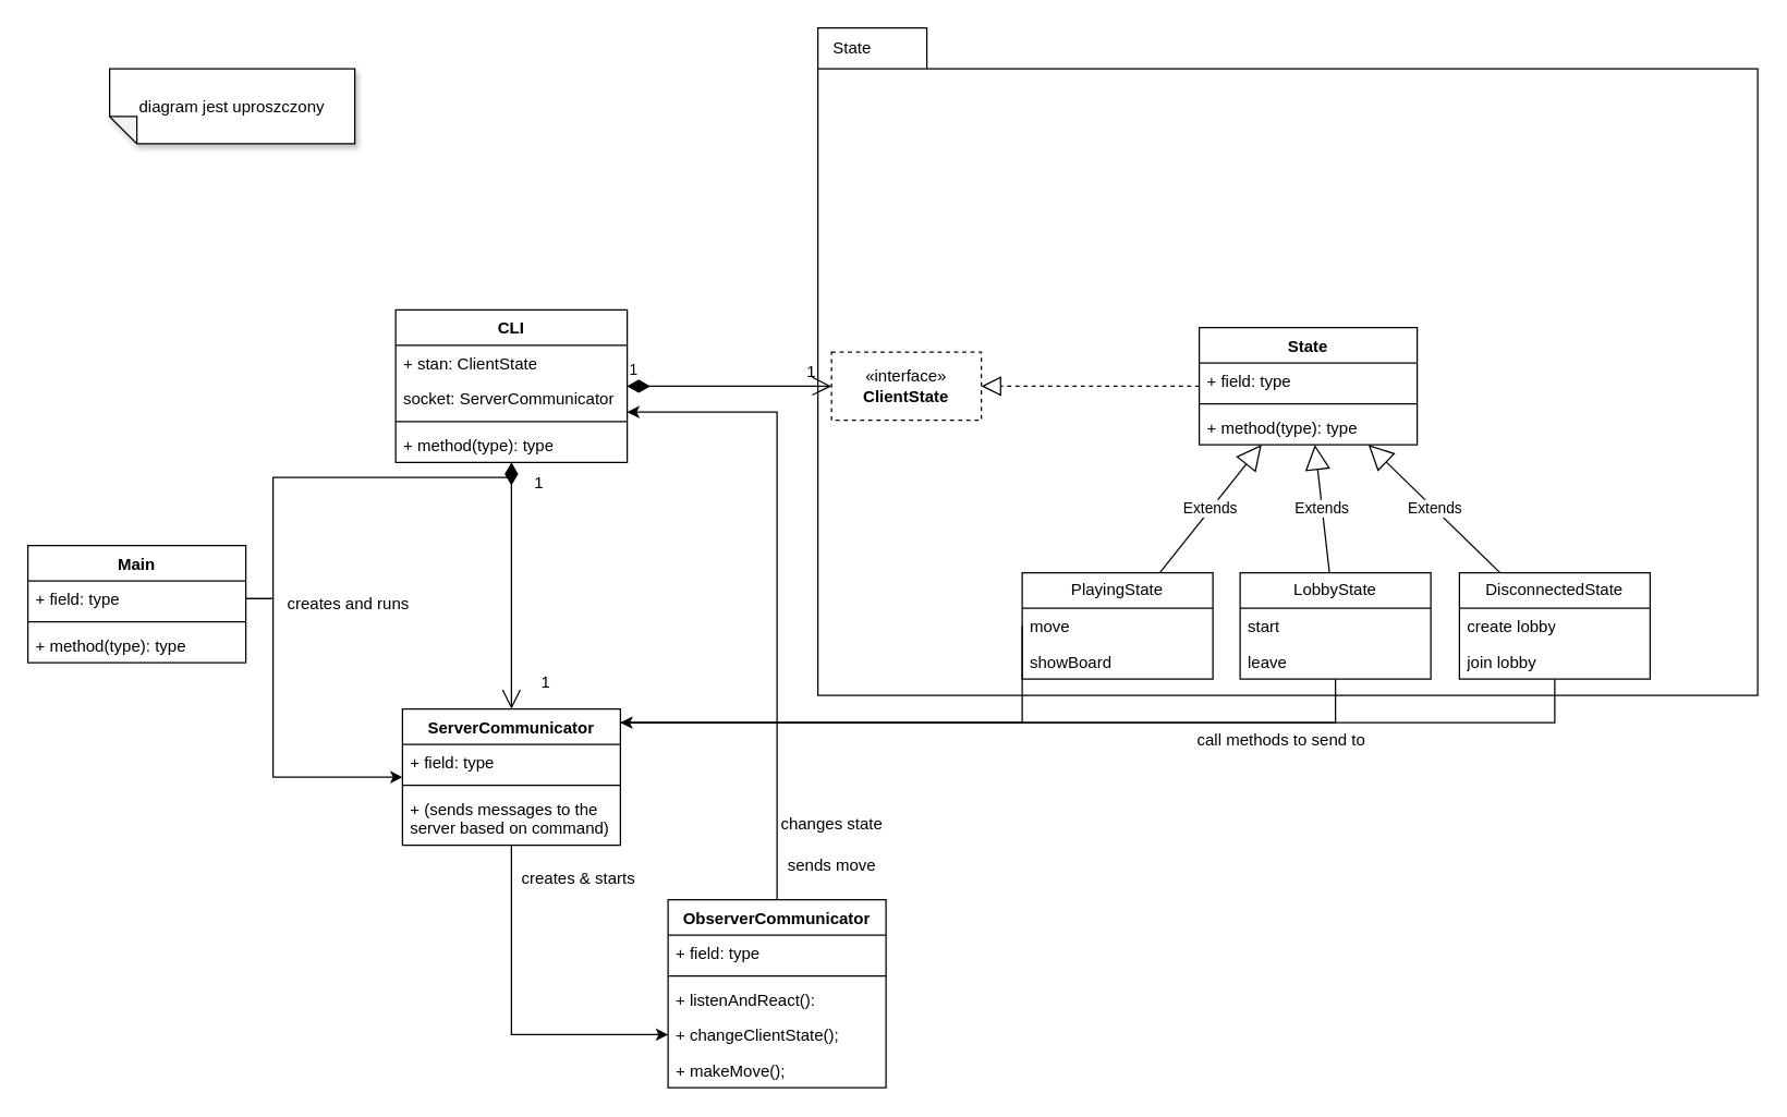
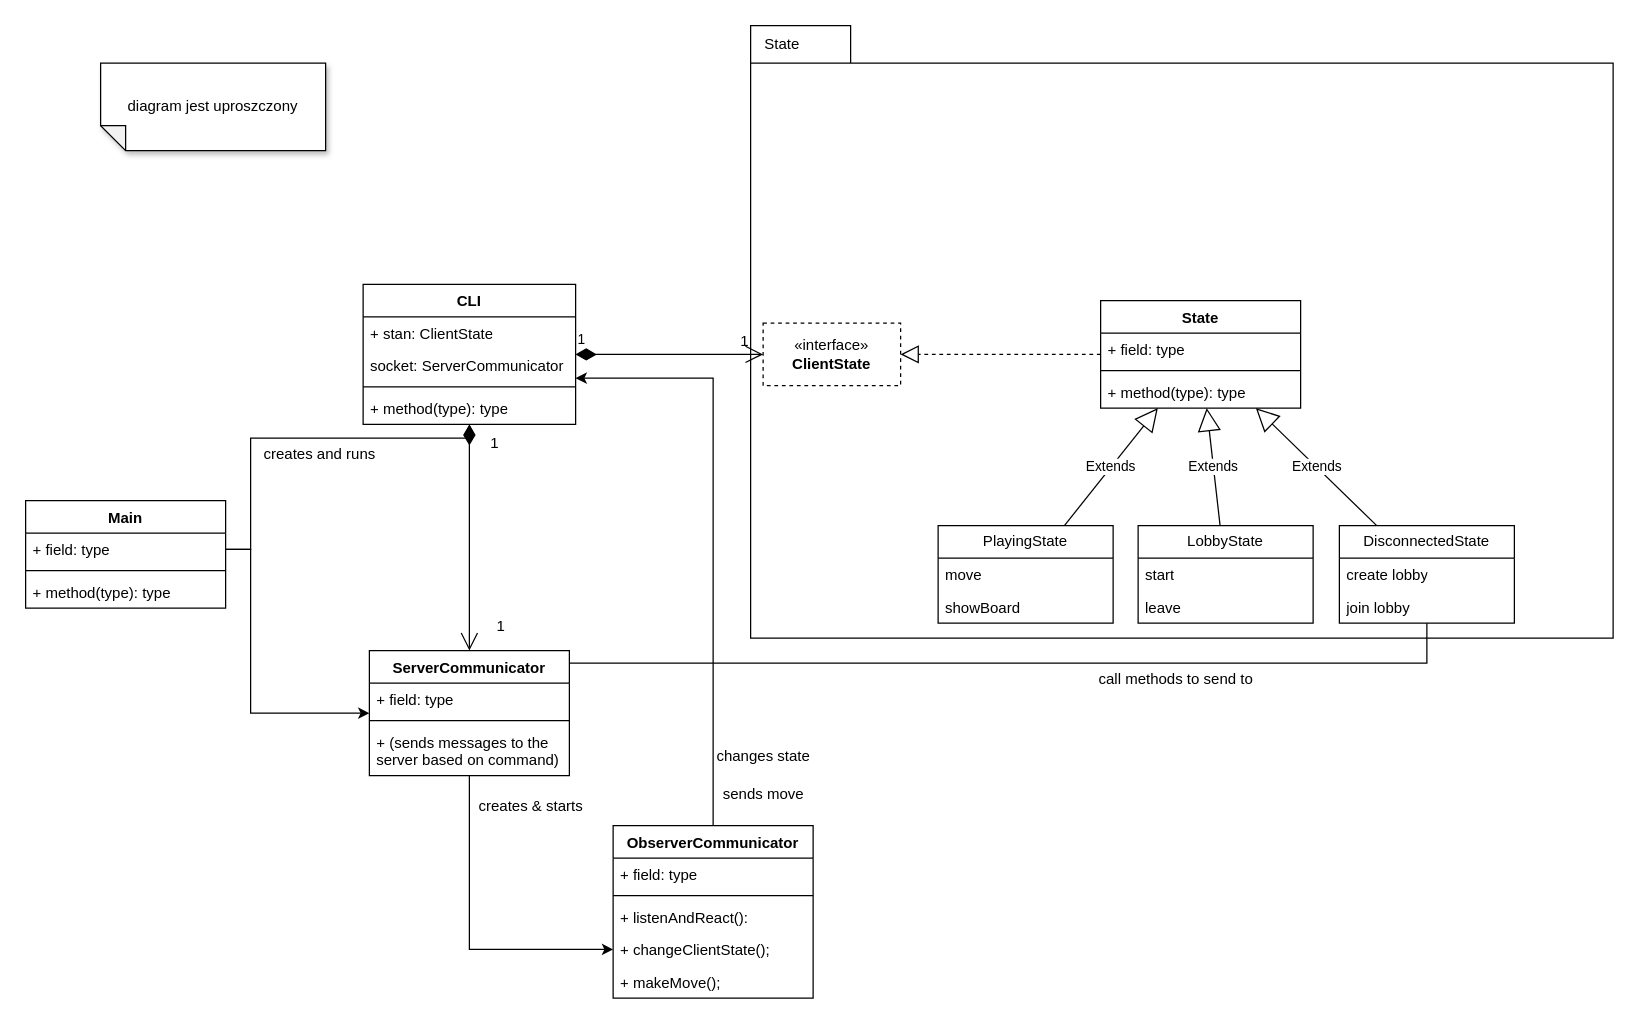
  <mxCell id="0" />
  <mxCell id="1" parent="0" />
  <mxCell id="2" value="" style="shape=folder;fontStyle=1;tabWidth=80;tabHeight=30;tabPosition=left;html=1;boundedLbl=1;whiteSpace=wrap;" vertex="1" parent="1"><mxGeometry x="600" y="20" width="690" height="490" as="geometry" /></mxCell>
  <mxCell id="3" value="CLI" style="swimlane;fontStyle=1;align=center;verticalAlign=top;childLayout=stackLayout;horizontal=1;startSize=26;horizontalStack=0;resizeParent=1;resizeParentMax=0;resizeLast=0;collapsible=1;marginBottom=0;whiteSpace=wrap;html=1;" vertex="1" parent="1"><mxGeometry x="290" y="227" width="170" height="112" as="geometry" /></mxCell>
  <mxCell id="4" value="+ stan: ClientState" style="text;strokeColor=none;fillColor=none;align=left;verticalAlign=top;spacingLeft=4;spacingRight=4;overflow=hidden;rotatable=0;points=[[0,0.5],[1,0.5]];portConstraint=eastwest;whiteSpace=wrap;html=1;" vertex="1" parent="3"><mxGeometry y="26" width="170" height="26" as="geometry" /></mxCell>
  <mxCell id="5" value="socket: ServerCommunicator" style="text;strokeColor=none;fillColor=none;align=left;verticalAlign=top;spacingLeft=4;spacingRight=4;overflow=hidden;rotatable=0;points=[[0,0.5],[1,0.5]];portConstraint=eastwest;whiteSpace=wrap;html=1;" vertex="1" parent="3"><mxGeometry y="52" width="170" height="26" as="geometry" /></mxCell>
  <mxCell id="6" value="" style="line;strokeWidth=1;fillColor=none;align=left;verticalAlign=middle;spacingTop=-1;spacingLeft=3;spacingRight=3;rotatable=0;labelPosition=right;points=[];portConstraint=eastwest;strokeColor=inherit;" vertex="1" parent="3"><mxGeometry y="78" width="170" height="8" as="geometry" /></mxCell>
  <mxCell id="7" value="+ method(type): type" style="text;strokeColor=none;fillColor=none;align=left;verticalAlign=top;spacingLeft=4;spacingRight=4;overflow=hidden;rotatable=0;points=[[0,0.5],[1,0.5]];portConstraint=eastwest;whiteSpace=wrap;html=1;" vertex="1" parent="3"><mxGeometry y="86" width="170" height="26" as="geometry" /></mxCell>
  <mxCell id="8" value="«interface»&lt;br&gt;&lt;b&gt;ClientState&lt;/b&gt;" style="html=1;whiteSpace=wrap;dashed=1;" vertex="1" parent="1"><mxGeometry x="610" y="258" width="110" height="50" as="geometry" /></mxCell>
  <mxCell id="9" value="1" style="endArrow=open;html=1;endSize=12;startArrow=diamondThin;startSize=14;startFill=1;edgeStyle=orthogonalEdgeStyle;align=left;verticalAlign=bottom;rounded=0;exitX=1;exitY=0.5;exitDx=0;exitDy=0;entryX=0;entryY=0.5;entryDx=0;entryDy=0;" edge="1" parent="1" source="3" target="8"><mxGeometry x="-1" y="3" relative="1" as="geometry"><mxPoint x="500" y="350" as="sourcePoint" /><mxPoint x="660" y="350" as="targetPoint" /></mxGeometry></mxCell>
  <mxCell id="10" value="1" style="text;html=1;align=center;verticalAlign=middle;resizable=0;points=[];autosize=1;strokeColor=none;fillColor=none;" vertex="1" parent="1"><mxGeometry x="580" y="258" width="30" height="30" as="geometry" /></mxCell>
  <mxCell id="11" value="" style="endArrow=block;dashed=1;endFill=0;endSize=12;html=1;rounded=0;entryX=1;entryY=0.5;entryDx=0;entryDy=0;" edge="1" parent="1" source="12" target="8"><mxGeometry width="160" relative="1" as="geometry"><mxPoint x="840" y="320" as="sourcePoint" /><mxPoint x="790" y="250" as="targetPoint" /></mxGeometry></mxCell>
  <mxCell id="12" value="State" style="swimlane;fontStyle=1;align=center;verticalAlign=top;childLayout=stackLayout;horizontal=1;startSize=26;horizontalStack=0;resizeParent=1;resizeParentMax=0;resizeLast=0;collapsible=1;marginBottom=0;whiteSpace=wrap;html=1;" vertex="1" parent="1"><mxGeometry x="880" y="240" width="160" height="86" as="geometry" /></mxCell>
  <mxCell id="13" value="+ field: type" style="text;strokeColor=none;fillColor=none;align=left;verticalAlign=top;spacingLeft=4;spacingRight=4;overflow=hidden;rotatable=0;points=[[0,0.5],[1,0.5]];portConstraint=eastwest;whiteSpace=wrap;html=1;" vertex="1" parent="12"><mxGeometry y="26" width="160" height="26" as="geometry" /></mxCell>
  <mxCell id="14" value="" style="line;strokeWidth=1;fillColor=none;align=left;verticalAlign=middle;spacingTop=-1;spacingLeft=3;spacingRight=3;rotatable=0;labelPosition=right;points=[];portConstraint=eastwest;strokeColor=inherit;" vertex="1" parent="12"><mxGeometry y="52" width="160" height="8" as="geometry" /></mxCell>
  <mxCell id="15" value="+ method(type): type" style="text;strokeColor=none;fillColor=none;align=left;verticalAlign=top;spacingLeft=4;spacingRight=4;overflow=hidden;rotatable=0;points=[[0,0.5],[1,0.5]];portConstraint=eastwest;whiteSpace=wrap;html=1;" vertex="1" parent="12"><mxGeometry y="60" width="160" height="26" as="geometry" /></mxCell>
  <mxCell id="16" value="Extends" style="endArrow=block;endSize=16;endFill=0;html=1;rounded=0;" edge="1" parent="1" source="17" target="12"><mxGeometry width="160" relative="1" as="geometry"><mxPoint x="860" y="410" as="sourcePoint" /><mxPoint x="800" y="340" as="targetPoint" /><Array as="points" /></mxGeometry></mxCell>
  <mxCell id="17" value="PlayingState" style="swimlane;fontStyle=0;childLayout=stackLayout;horizontal=1;startSize=26;fillColor=none;horizontalStack=0;resizeParent=1;resizeParentMax=0;resizeLast=0;collapsible=1;marginBottom=0;whiteSpace=wrap;html=1;" vertex="1" parent="1"><mxGeometry x="750" y="420" width="140" height="78" as="geometry" /></mxCell>
  <mxCell id="18" value="move" style="text;strokeColor=none;fillColor=none;align=left;verticalAlign=top;spacingLeft=4;spacingRight=4;overflow=hidden;rotatable=0;points=[[0,0.5],[1,0.5]];portConstraint=eastwest;whiteSpace=wrap;html=1;" vertex="1" parent="17"><mxGeometry y="26" width="140" height="26" as="geometry" /></mxCell>
  <mxCell id="19" value="showBoard" style="text;strokeColor=none;fillColor=none;align=left;verticalAlign=top;spacingLeft=4;spacingRight=4;overflow=hidden;rotatable=0;points=[[0,0.5],[1,0.5]];portConstraint=eastwest;whiteSpace=wrap;html=1;" vertex="1" parent="17"><mxGeometry y="52" width="140" height="26" as="geometry" /></mxCell>
  <mxCell id="20" value="Extends" style="endArrow=block;endSize=16;endFill=0;html=1;rounded=0;" edge="1" parent="1" source="22" target="12"><mxGeometry width="160" relative="1" as="geometry"><mxPoint x="1100" y="424" as="sourcePoint" /><mxPoint x="1200" y="340" as="targetPoint" /></mxGeometry></mxCell>
- <mxCell id="21" style="edgeStyle=orthogonalEdgeStyle;rounded=0;orthogonalLoop=1;jettySize=auto;html=1;exitX=0.5;exitY=1;exitDx=0;exitDy=0;entryX=0.75;entryY=0;entryDx=0;entryDy=0;" edge="1" parent="1" source="22" target="32"><mxGeometry relative="1" as="geometry"><Array as="points"><mxPoint x="980" y="530" /><mxPoint x="415" y="530" /></Array></mxGeometry></mxCell>
  <mxCell id="22" value="LobbyState" style="swimlane;fontStyle=0;childLayout=stackLayout;horizontal=1;startSize=26;fillColor=none;horizontalStack=0;resizeParent=1;resizeParentMax=0;resizeLast=0;collapsible=1;marginBottom=0;whiteSpace=wrap;html=1;" vertex="1" parent="1"><mxGeometry x="910" y="420" width="140" height="78" as="geometry" /></mxCell>
  <mxCell id="23" value="start" style="text;strokeColor=none;fillColor=none;align=left;verticalAlign=top;spacingLeft=4;spacingRight=4;overflow=hidden;rotatable=0;points=[[0,0.5],[1,0.5]];portConstraint=eastwest;whiteSpace=wrap;html=1;" vertex="1" parent="22"><mxGeometry y="26" width="140" height="26" as="geometry" /></mxCell>
  <mxCell id="24" value="leave" style="text;strokeColor=none;fillColor=none;align=left;verticalAlign=top;spacingLeft=4;spacingRight=4;overflow=hidden;rotatable=0;points=[[0,0.5],[1,0.5]];portConstraint=eastwest;whiteSpace=wrap;html=1;" vertex="1" parent="22"><mxGeometry y="52" width="140" height="26" as="geometry" /></mxCell>
  <mxCell id="25" value="Extends" style="endArrow=block;endSize=16;endFill=0;html=1;rounded=0;" edge="1" parent="1" source="27" target="12"><mxGeometry width="160" relative="1" as="geometry"><mxPoint x="1261" y="424" as="sourcePoint" /><mxPoint x="1137" y="326" as="targetPoint" /></mxGeometry></mxCell>
  <mxCell id="26" style="edgeStyle=orthogonalEdgeStyle;rounded=0;orthogonalLoop=1;jettySize=auto;html=1;exitX=0.5;exitY=1;exitDx=0;exitDy=0;entryX=0.75;entryY=0;entryDx=0;entryDy=0;" edge="1" parent="1" source="27" target="32"><mxGeometry relative="1" as="geometry"><Array as="points"><mxPoint x="1141" y="530" /><mxPoint x="415" y="530" /></Array></mxGeometry></mxCell>
  <mxCell id="27" value="DisconnectedState" style="swimlane;fontStyle=0;childLayout=stackLayout;horizontal=1;startSize=26;fillColor=none;horizontalStack=0;resizeParent=1;resizeParentMax=0;resizeLast=0;collapsible=1;marginBottom=0;whiteSpace=wrap;html=1;" vertex="1" parent="1"><mxGeometry x="1071" y="420" width="140" height="78" as="geometry" /></mxCell>
  <mxCell id="28" value="create lobby" style="text;strokeColor=none;fillColor=none;align=left;verticalAlign=top;spacingLeft=4;spacingRight=4;overflow=hidden;rotatable=0;points=[[0,0.5],[1,0.5]];portConstraint=eastwest;whiteSpace=wrap;html=1;" vertex="1" parent="27"><mxGeometry y="26" width="140" height="26" as="geometry" /></mxCell>
  <mxCell id="29" value="join lobby" style="text;strokeColor=none;fillColor=none;align=left;verticalAlign=top;spacingLeft=4;spacingRight=4;overflow=hidden;rotatable=0;points=[[0,0.5],[1,0.5]];portConstraint=eastwest;whiteSpace=wrap;html=1;" vertex="1" parent="27"><mxGeometry y="52" width="140" height="26" as="geometry" /></mxCell>
  <mxCell id="30" value="" style="endArrow=open;html=1;endSize=12;startArrow=diamondThin;startSize=14;startFill=1;edgeStyle=orthogonalEdgeStyle;align=left;verticalAlign=bottom;rounded=0;" edge="1" parent="1" source="3" target="32"><mxGeometry x="-1" y="3" relative="1" as="geometry"><mxPoint x="440" y="339" as="sourcePoint" /><mxPoint x="520" y="544" as="targetPoint" /><Array as="points" /></mxGeometry></mxCell>
  <mxCell id="31" style="edgeStyle=orthogonalEdgeStyle;rounded=0;orthogonalLoop=1;jettySize=auto;html=1;exitX=0.5;exitY=1;exitDx=0;exitDy=0;entryX=0;entryY=0.5;entryDx=0;entryDy=0;" edge="1" parent="1" source="32" target="40"><mxGeometry relative="1" as="geometry" /></mxCell>
  <mxCell id="32" value="ServerCommunicator" style="swimlane;fontStyle=1;align=center;verticalAlign=top;childLayout=stackLayout;horizontal=1;startSize=26;horizontalStack=0;resizeParent=1;resizeParentMax=0;resizeLast=0;collapsible=1;marginBottom=0;whiteSpace=wrap;html=1;" vertex="1" parent="1"><mxGeometry x="295" y="520" width="160" height="100" as="geometry" /></mxCell>
  <mxCell id="33" value="+ field: type" style="text;strokeColor=none;fillColor=none;align=left;verticalAlign=top;spacingLeft=4;spacingRight=4;overflow=hidden;rotatable=0;points=[[0,0.5],[1,0.5]];portConstraint=eastwest;whiteSpace=wrap;html=1;" vertex="1" parent="32"><mxGeometry y="26" width="160" height="26" as="geometry" /></mxCell>
  <mxCell id="34" value="" style="line;strokeWidth=1;fillColor=none;align=left;verticalAlign=middle;spacingTop=-1;spacingLeft=3;spacingRight=3;rotatable=0;labelPosition=right;points=[];portConstraint=eastwest;strokeColor=inherit;" vertex="1" parent="32"><mxGeometry y="52" width="160" height="8" as="geometry" /></mxCell>
  <mxCell id="35" value="&lt;div&gt;+ (sends messages to the server based on command)&lt;/div&gt;&lt;div&gt;&lt;br&gt;&lt;/div&gt;" style="text;strokeColor=none;fillColor=none;align=left;verticalAlign=top;spacingLeft=4;spacingRight=4;overflow=hidden;rotatable=0;points=[[0,0.5],[1,0.5]];portConstraint=eastwest;whiteSpace=wrap;html=1;" vertex="1" parent="32"><mxGeometry y="60" width="160" height="40" as="geometry" /></mxCell>
  <mxCell id="36" value="ObserverCommunicator" style="swimlane;fontStyle=1;align=center;verticalAlign=top;childLayout=stackLayout;horizontal=1;startSize=26;horizontalStack=0;resizeParent=1;resizeParentMax=0;resizeLast=0;collapsible=1;marginBottom=0;whiteSpace=wrap;html=1;" vertex="1" parent="1"><mxGeometry x="490" y="660" width="160" height="138" as="geometry" /></mxCell>
  <mxCell id="37" value="+ field: type" style="text;strokeColor=none;fillColor=none;align=left;verticalAlign=top;spacingLeft=4;spacingRight=4;overflow=hidden;rotatable=0;points=[[0,0.5],[1,0.5]];portConstraint=eastwest;whiteSpace=wrap;html=1;" vertex="1" parent="36"><mxGeometry y="26" width="160" height="26" as="geometry" /></mxCell>
  <mxCell id="38" value="" style="line;strokeWidth=1;fillColor=none;align=left;verticalAlign=middle;spacingTop=-1;spacingLeft=3;spacingRight=3;rotatable=0;labelPosition=right;points=[];portConstraint=eastwest;strokeColor=inherit;" vertex="1" parent="36"><mxGeometry y="52" width="160" height="8" as="geometry" /></mxCell>
  <mxCell id="39" value="&lt;div&gt;+ listenAndReact():&lt;/div&gt;" style="text;strokeColor=none;fillColor=none;align=left;verticalAlign=top;spacingLeft=4;spacingRight=4;overflow=hidden;rotatable=0;points=[[0,0.5],[1,0.5]];portConstraint=eastwest;whiteSpace=wrap;html=1;" vertex="1" parent="36"><mxGeometry y="60" width="160" height="26" as="geometry" /></mxCell>
  <mxCell id="40" value="&lt;div&gt;+ changeClientState();&lt;/div&gt;&lt;div&gt;&lt;br&gt;&lt;/div&gt;" style="text;strokeColor=none;fillColor=none;align=left;verticalAlign=top;spacingLeft=4;spacingRight=4;overflow=hidden;rotatable=0;points=[[0,0.5],[1,0.5]];portConstraint=eastwest;whiteSpace=wrap;html=1;" vertex="1" parent="36"><mxGeometry y="86" width="160" height="26" as="geometry" /></mxCell>
  <mxCell id="41" value="+ makeMove();" style="text;strokeColor=none;fillColor=none;align=left;verticalAlign=top;spacingLeft=4;spacingRight=4;overflow=hidden;rotatable=0;points=[[0,0.5],[1,0.5]];portConstraint=eastwest;whiteSpace=wrap;html=1;" vertex="1" parent="36"><mxGeometry y="112" width="160" height="26" as="geometry" /></mxCell>
  <mxCell id="42" value="State" style="text;html=1;align=center;verticalAlign=middle;resizable=0;points=[];autosize=1;strokeColor=none;fillColor=none;" vertex="1" parent="1"><mxGeometry x="600" y="20" width="50" height="30" as="geometry" /></mxCell>
  <mxCell id="43" value="creates &amp;amp; starts" style="text;html=1;align=center;verticalAlign=middle;resizable=0;points=[];autosize=1;strokeColor=none;fillColor=none;" vertex="1" parent="1"><mxGeometry x="369" y="630" width="110" height="30" as="geometry" /></mxCell>
  <mxCell id="44" style="edgeStyle=orthogonalEdgeStyle;rounded=0;orthogonalLoop=1;jettySize=auto;html=1;exitX=0.5;exitY=0;exitDx=0;exitDy=0;entryX=1;entryY=0.885;entryDx=0;entryDy=0;entryPerimeter=0;" edge="1" parent="1" source="36" target="5"><mxGeometry relative="1" as="geometry" /></mxCell>
  <mxCell id="45" value="changes state" style="text;html=1;align=center;verticalAlign=middle;resizable=0;points=[];autosize=1;strokeColor=none;fillColor=none;" vertex="1" parent="1"><mxGeometry x="560" y="590" width="100" height="30" as="geometry" /></mxCell>
  <mxCell id="46" value="sends move" style="text;html=1;align=center;verticalAlign=middle;resizable=0;points=[];autosize=1;strokeColor=none;fillColor=none;" vertex="1" parent="1"><mxGeometry x="565" y="620" width="90" height="30" as="geometry" /></mxCell>
- <mxCell id="47" style="edgeStyle=orthogonalEdgeStyle;rounded=0;orthogonalLoop=1;jettySize=auto;html=1;exitX=0;exitY=0.5;exitDx=0;exitDy=0;" edge="1" parent="1" source="18" target="32"><mxGeometry relative="1" as="geometry"><mxPoint x="510" y="500" as="targetPoint" /><Array as="points"><mxPoint x="750" y="530" /></Array></mxGeometry></mxCell>
  <mxCell id="48" value="call methods to send to" style="text;html=1;align=center;verticalAlign=middle;resizable=0;points=[];autosize=1;strokeColor=none;fillColor=none;" vertex="1" parent="1"><mxGeometry x="865" y="528" width="150" height="30" as="geometry" /></mxCell>
  <mxCell id="49" value="Main" style="swimlane;fontStyle=1;align=center;verticalAlign=top;childLayout=stackLayout;horizontal=1;startSize=26;horizontalStack=0;resizeParent=1;resizeParentMax=0;resizeLast=0;collapsible=1;marginBottom=0;whiteSpace=wrap;html=1;" vertex="1" parent="1"><mxGeometry x="20" y="400" width="160" height="86" as="geometry" /></mxCell>
  <mxCell id="50" value="+ field: type" style="text;strokeColor=none;fillColor=none;align=left;verticalAlign=top;spacingLeft=4;spacingRight=4;overflow=hidden;rotatable=0;points=[[0,0.5],[1,0.5]];portConstraint=eastwest;whiteSpace=wrap;html=1;" vertex="1" parent="49"><mxGeometry y="26" width="160" height="26" as="geometry" /></mxCell>
  <mxCell id="51" value="" style="line;strokeWidth=1;fillColor=none;align=left;verticalAlign=middle;spacingTop=-1;spacingLeft=3;spacingRight=3;rotatable=0;labelPosition=right;points=[];portConstraint=eastwest;strokeColor=inherit;" vertex="1" parent="49"><mxGeometry y="52" width="160" height="8" as="geometry" /></mxCell>
  <mxCell id="52" value="+ method(type): type" style="text;strokeColor=none;fillColor=none;align=left;verticalAlign=top;spacingLeft=4;spacingRight=4;overflow=hidden;rotatable=0;points=[[0,0.5],[1,0.5]];portConstraint=eastwest;whiteSpace=wrap;html=1;" vertex="1" parent="49"><mxGeometry y="60" width="160" height="26" as="geometry" /></mxCell>
  <mxCell id="53" style="edgeStyle=orthogonalEdgeStyle;rounded=0;orthogonalLoop=1;jettySize=auto;html=1;exitX=1;exitY=0.5;exitDx=0;exitDy=0;" edge="1" parent="1" source="50" target="32"><mxGeometry relative="1" as="geometry"><Array as="points"><mxPoint x="200" y="439" /><mxPoint x="200" y="570" /></Array></mxGeometry></mxCell>
  <mxCell id="54" style="edgeStyle=orthogonalEdgeStyle;rounded=0;orthogonalLoop=1;jettySize=auto;html=1;exitX=1;exitY=0.5;exitDx=0;exitDy=0;" edge="1" parent="1" source="50" target="3"><mxGeometry relative="1" as="geometry"><Array as="points"><mxPoint x="200" y="439" /><mxPoint x="200" y="350" /><mxPoint x="375" y="350" /></Array></mxGeometry></mxCell>
- <mxCell id="55" value="creates and runs" style="text;html=1;align=center;verticalAlign=middle;resizable=0;points=[];autosize=1;strokeColor=none;fillColor=none;" vertex="1" parent="1"><mxGeometry x="200" y="428" width="110" height="30" as="geometry" /></mxCell>
- <mxCell id="56" value="diagram jest uproszczony" style="shape=note;whiteSpace=wrap;html=1;backgroundOutline=1;darkOpacity=0.05;fillStyle=solid;direction=west;gradientDirection=north;shadow=1;size=20;pointerEvents=1;" vertex="1" parent="1"><mxGeometry x="80" y="50" width="180" height="55" as="geometry" /></mxCell>
+ <mxCell id="55" value="creates and runs" style="text;html=1;align=center;verticalAlign=middle;resizable=0;points=[];autosize=1;strokeColor=none;fillColor=none;" vertex="1" parent="1"><mxGeometry x="200" y="348" width="110" height="30" as="geometry" /></mxCell>
+ <mxCell id="56" value="diagram jest uproszczony" style="shape=note;whiteSpace=wrap;html=1;backgroundOutline=1;darkOpacity=0.05;fillStyle=solid;direction=west;gradientDirection=north;shadow=1;size=20;pointerEvents=1;" vertex="1" parent="1"><mxGeometry x="80" y="50" width="180" height="70" as="geometry" /></mxCell>
  <mxCell id="57" value="1" style="text;html=1;align=center;verticalAlign=middle;resizable=0;points=[];autosize=1;strokeColor=none;fillColor=none;" vertex="1" parent="1"><mxGeometry x="380" y="339" width="30" height="30" as="geometry" /></mxCell>
  <mxCell id="58" value="1" style="text;html=1;align=center;verticalAlign=middle;resizable=0;points=[];autosize=1;strokeColor=none;fillColor=none;" vertex="1" parent="1"><mxGeometry x="385" y="486" width="30" height="30" as="geometry" /></mxCell>
